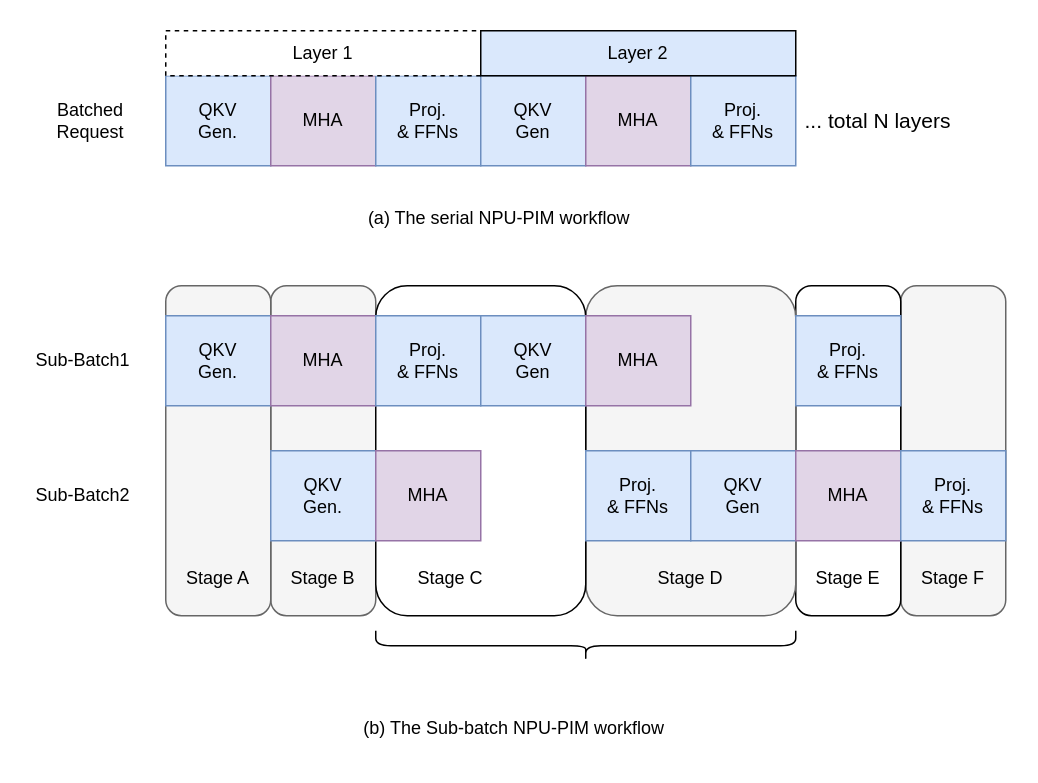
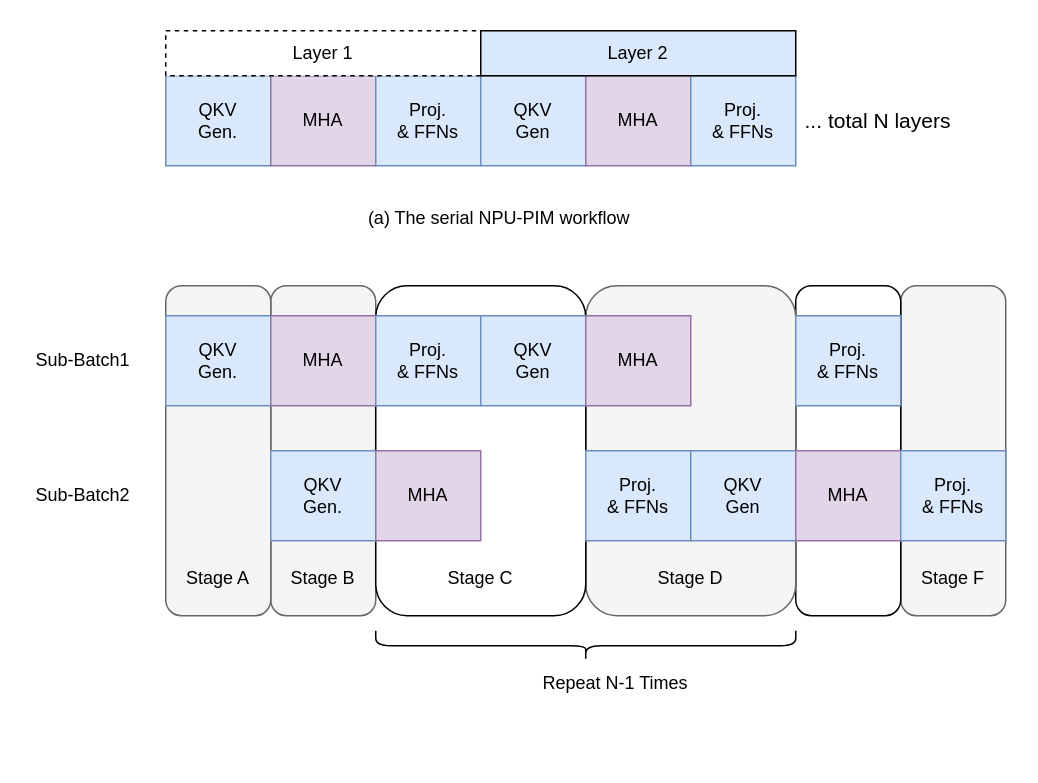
  <mxCell id="0" />
  <mxCell id="1" parent="0" />
  <mxCell id="2" value="" style="rounded=1;whiteSpace=wrap;html=1;fillColor=#f5f5f5;fontColor=#333333;strokeColor=#666666;" parent="1" vertex="1"><mxGeometry x="600" y="190" width="70" height="220" as="geometry" /></mxCell>
  <mxCell id="3" value="" style="rounded=1;whiteSpace=wrap;html=1;fillColor=#f5f5f5;fontColor=#333333;strokeColor=#666666;" parent="1" vertex="1"><mxGeometry x="180" y="190" width="70" height="220" as="geometry" /></mxCell>
  <mxCell id="4" value="" style="rounded=1;whiteSpace=wrap;html=1;" parent="1" vertex="1"><mxGeometry x="530" y="190" width="70" height="220" as="geometry" /></mxCell>
  <mxCell id="5" value="" style="rounded=1;whiteSpace=wrap;html=1;fillColor=#f5f5f5;fontColor=#333333;strokeColor=#666666;" parent="1" vertex="1"><mxGeometry x="390" y="190" width="140" height="220" as="geometry" /></mxCell>
  <mxCell id="6" value="" style="rounded=1;whiteSpace=wrap;html=1;" parent="1" vertex="1"><mxGeometry x="250" y="190" width="140" height="220" as="geometry" /></mxCell>
  <mxCell id="7" value="" style="rounded=1;whiteSpace=wrap;html=1;fillColor=#f5f5f5;fontColor=#333333;strokeColor=#666666;" parent="1" vertex="1"><mxGeometry x="110" y="190" width="70" height="220" as="geometry" /></mxCell>
  <mxCell id="8" value="QKV&lt;br&gt;Gen." style="rounded=0;whiteSpace=wrap;html=1;fillColor=#dae8fc;strokeColor=#6c8ebf;" parent="1" vertex="1"><mxGeometry x="110" y="50" width="70" height="60" as="geometry" /></mxCell>
  <mxCell id="9" value="MHA" style="rounded=0;whiteSpace=wrap;html=1;fillColor=#e1d5e7;strokeColor=#9673a6;" parent="1" vertex="1"><mxGeometry x="180" y="50" width="70" height="60" as="geometry" /></mxCell>
  <mxCell id="10" value="Proj.&lt;br&gt;&amp;amp; FFNs" style="rounded=0;whiteSpace=wrap;html=1;fillColor=#dae8fc;strokeColor=#6c8ebf;" parent="1" vertex="1"><mxGeometry x="250" y="50" width="70" height="60" as="geometry" /></mxCell>
  <mxCell id="11" value="QKV&lt;br&gt;Gen" style="rounded=0;whiteSpace=wrap;html=1;fillColor=#dae8fc;strokeColor=#6c8ebf;" parent="1" vertex="1"><mxGeometry x="320" y="50" width="70" height="60" as="geometry" /></mxCell>
  <mxCell id="12" value="MHA" style="rounded=0;whiteSpace=wrap;html=1;fillColor=#e1d5e7;strokeColor=#9673a6;" parent="1" vertex="1"><mxGeometry x="390" y="50" width="70" height="60" as="geometry" /></mxCell>
  <mxCell id="13" value="Proj.&lt;br&gt;&amp;amp; FFNs" style="rounded=0;whiteSpace=wrap;html=1;fillColor=#dae8fc;strokeColor=#6c8ebf;" parent="1" vertex="1"><mxGeometry x="460" y="50" width="70" height="60" as="geometry" /></mxCell>
  <mxCell id="14" value="QKV&lt;br&gt;Gen." style="rounded=0;whiteSpace=wrap;html=1;fillColor=#dae8fc;strokeColor=#6c8ebf;" parent="1" vertex="1"><mxGeometry x="110" y="210" width="70" height="60" as="geometry" /></mxCell>
  <mxCell id="15" value="MHA" style="rounded=0;whiteSpace=wrap;html=1;fillColor=#e1d5e7;strokeColor=#9673a6;" parent="1" vertex="1"><mxGeometry x="180" y="210" width="70" height="60" as="geometry" /></mxCell>
  <mxCell id="16" value="Proj.&lt;br&gt;&amp;amp; FFNs" style="rounded=0;whiteSpace=wrap;html=1;fillColor=#dae8fc;strokeColor=#6c8ebf;" parent="1" vertex="1"><mxGeometry x="250" y="210" width="70" height="60" as="geometry" /></mxCell>
  <mxCell id="17" value="QKV&lt;br&gt;Gen" style="rounded=0;whiteSpace=wrap;html=1;fillColor=#dae8fc;strokeColor=#6c8ebf;" parent="1" vertex="1"><mxGeometry x="320" y="210" width="70" height="60" as="geometry" /></mxCell>
  <mxCell id="18" value="MHA" style="rounded=0;whiteSpace=wrap;html=1;fillColor=#e1d5e7;strokeColor=#9673a6;" parent="1" vertex="1"><mxGeometry x="390" y="210" width="70" height="60" as="geometry" /></mxCell>
  <mxCell id="19" value="Proj.&lt;br&gt;&amp;amp; FFNs" style="rounded=0;whiteSpace=wrap;html=1;fillColor=#dae8fc;strokeColor=#6c8ebf;" parent="1" vertex="1"><mxGeometry x="530" y="210" width="70" height="60" as="geometry" /></mxCell>
  <mxCell id="20" value="QKV&lt;br&gt;Gen." style="rounded=0;whiteSpace=wrap;html=1;fillColor=#dae8fc;strokeColor=#6c8ebf;" parent="1" vertex="1"><mxGeometry x="180" y="300" width="70" height="60" as="geometry" /></mxCell>
  <mxCell id="21" value="MHA" style="rounded=0;whiteSpace=wrap;html=1;fillColor=#e1d5e7;strokeColor=#9673a6;" parent="1" vertex="1"><mxGeometry x="250" y="300" width="70" height="60" as="geometry" /></mxCell>
  <mxCell id="22" value="Proj.&lt;br&gt;&amp;amp; FFNs" style="rounded=0;whiteSpace=wrap;html=1;fillColor=#dae8fc;strokeColor=#6c8ebf;" parent="1" vertex="1"><mxGeometry x="390" y="300" width="70" height="60" as="geometry" /></mxCell>
  <mxCell id="23" value="QKV&lt;br&gt;Gen" style="rounded=0;whiteSpace=wrap;html=1;fillColor=#dae8fc;strokeColor=#6c8ebf;" parent="1" vertex="1"><mxGeometry x="460" y="300" width="70" height="60" as="geometry" /></mxCell>
  <mxCell id="24" value="MHA" style="rounded=0;whiteSpace=wrap;html=1;fillColor=#e1d5e7;strokeColor=#9673a6;" parent="1" vertex="1"><mxGeometry x="530" y="300" width="70" height="60" as="geometry" /></mxCell>
  <mxCell id="25" value="Proj.&lt;br&gt;&amp;amp; FFNs" style="rounded=0;whiteSpace=wrap;html=1;fillColor=#dae8fc;strokeColor=#6c8ebf;" parent="1" vertex="1"><mxGeometry x="600" y="300" width="70" height="60" as="geometry" /></mxCell>
  <mxCell id="26" value="(a) The serial NPU-PIM workflow" style="text;html=1;strokeColor=none;fillColor=none;align=center;verticalAlign=middle;whiteSpace=wrap;rounded=0;" parent="1" vertex="1"><mxGeometry x="185" y="130" width="295" height="30" as="geometry" /></mxCell>
- <mxCell id="27" value="(b) The Sub-batch NPU-PIM workflow" style="text;html=1;strokeColor=none;fillColor=none;align=center;verticalAlign=middle;whiteSpace=wrap;rounded=0;" parent="1" vertex="1"><mxGeometry x="195" y="470" width="295" height="30" as="geometry" /></mxCell>
- <mxCell id="28" value="Batched&lt;br&gt;Request" style="text;html=1;strokeColor=none;fillColor=none;align=center;verticalAlign=middle;whiteSpace=wrap;rounded=0;" parent="1" vertex="1"><mxGeometry x="30" y="65" width="60" height="30" as="geometry" /></mxCell>
  <mxCell id="29" value="Layer 1" style="rounded=0;whiteSpace=wrap;html=1;dashed=1;" parent="1" vertex="1"><mxGeometry x="110" y="20" width="210" height="30" as="geometry" /></mxCell>
  <mxCell id="30" value="Layer 2" style="rounded=0;whiteSpace=wrap;html=1;fillColor=#dae8fc;" parent="1" vertex="1"><mxGeometry x="320" y="20" width="210" height="30" as="geometry" /></mxCell>
  <mxCell id="31" value="Stage A" style="text;html=1;strokeColor=none;fillColor=none;align=center;verticalAlign=middle;whiteSpace=wrap;rounded=0;" parent="1" vertex="1"><mxGeometry x="115" y="370" width="60" height="30" as="geometry" /></mxCell>
  <mxCell id="32" value="Stage B" style="text;html=1;strokeColor=none;fillColor=none;align=center;verticalAlign=middle;whiteSpace=wrap;rounded=0;" parent="1" vertex="1"><mxGeometry x="185" y="370" width="60" height="30" as="geometry" /></mxCell>
- <mxCell id="33" value="Stage C" style="text;html=1;strokeColor=none;fillColor=none;align=center;verticalAlign=middle;whiteSpace=wrap;rounded=0;" parent="1" vertex="1"><mxGeometry x="270" y="370" width="60" height="30" as="geometry" /></mxCell>
+ <mxCell id="33" value="Stage C" style="text;html=1;strokeColor=none;fillColor=none;align=center;verticalAlign=middle;whiteSpace=wrap;rounded=0;" parent="1" vertex="1"><mxGeometry x="290" y="370" width="60" height="30" as="geometry" /></mxCell>
  <mxCell id="34" value="Stage D" style="text;html=1;strokeColor=none;fillColor=none;align=center;verticalAlign=middle;whiteSpace=wrap;rounded=0;" parent="1" vertex="1"><mxGeometry x="430" y="370" width="60" height="30" as="geometry" /></mxCell>
- <mxCell id="35" value="Stage E" style="text;html=1;strokeColor=none;fillColor=none;align=center;verticalAlign=middle;whiteSpace=wrap;rounded=0;" parent="1" vertex="1"><mxGeometry x="535" y="370" width="60" height="30" as="geometry" /></mxCell>
  <mxCell id="36" value="Stage F" style="text;html=1;strokeColor=none;fillColor=none;align=center;verticalAlign=middle;whiteSpace=wrap;rounded=0;" parent="1" vertex="1"><mxGeometry x="605" y="370" width="60" height="30" as="geometry" /></mxCell>
  <mxCell id="37" value="... total N layers" style="text;html=1;strokeColor=none;fillColor=none;align=center;verticalAlign=middle;whiteSpace=wrap;rounded=0;strokeWidth=1;fontSize=14;" parent="1" vertex="1"><mxGeometry x="530" y="65" width="110" height="30" as="geometry" /></mxCell>
  <mxCell id="38" value="" style="shape=curlyBracket;whiteSpace=wrap;html=1;rounded=1;flipH=1;labelPosition=right;verticalLabelPosition=middle;align=left;verticalAlign=middle;direction=north;" parent="1" vertex="1"><mxGeometry x="250" y="420" width="280" height="20" as="geometry" /></mxCell>
+ <mxCell id="39" value="Repeat N-1 Times" style="text;html=1;strokeColor=none;fillColor=none;align=center;verticalAlign=middle;whiteSpace=wrap;rounded=0;" parent="1" vertex="1"><mxGeometry x="350" y="440" width="120" height="30" as="geometry" /></mxCell>
  <mxCell id="40" value="Sub-Batch1" style="text;html=1;strokeColor=none;fillColor=none;align=center;verticalAlign=middle;whiteSpace=wrap;rounded=0;" parent="1" vertex="1"><mxGeometry x="20" y="225" width="70" height="30" as="geometry" /></mxCell>
  <mxCell id="41" value="Sub-Batch2" style="text;html=1;strokeColor=none;fillColor=none;align=center;verticalAlign=middle;whiteSpace=wrap;rounded=0;" parent="1" vertex="1"><mxGeometry x="20" y="315" width="70" height="30" as="geometry" /></mxCell>
